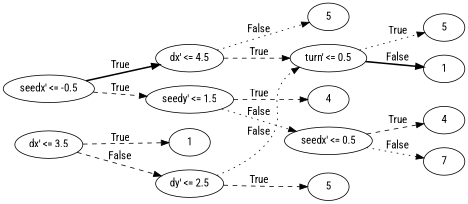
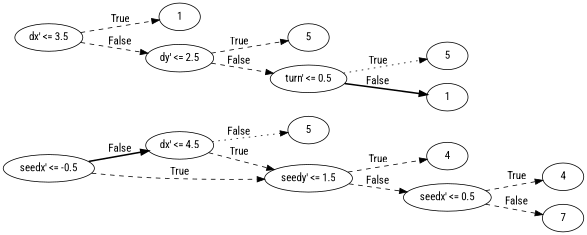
  digraph {
    fontname="Roboto Condensed"
    rankdir=LR
    node [fontname="Roboto Condensed"]
    edge [fontname="Roboto Condensed" style=dashed]
    n1 [label="seedx' <= -0.5"]
    n2 [label="dx' <= 4.5"]
    n3 [label="seedy' <= 1.5"]
    n4 [label="dx' <= 3.5"]
    n5 [label=1]
    n6 [label="dy' <= 2.5"]
    n7 [label=5]
    n8 [label=5]
    n9 [label="turn' <= 0.5"]
    n10 [label=5]
    n11 [label=1]
    n12 [label=4]
    n13 [label="seedx' <= 0.5"]
    n14 [label=4]
    n15 [label=7]
-   n1 -> n2 [label=True style=bold]
+   n1 -> n2 [label=False style=bold]
    n1 -> n3 [label=True]
-   n2 -> n9 [label=True]
+   n2 -> n3 [label=True]
    n2 -> n7 [label=False style=dotted]
    n3 -> n12 [label=True]
-   n3 -> n13 [label=False style=dotted]
+   n3 -> n13 [label=False]
    n4 -> n5 [label=True]
    n4 -> n6 [label=False]
    n6 -> n8 [label=True]
-   n6 -> n9 [label=False style=dotted]
+   n6 -> n9 [label=False]
    n9 -> n10 [label=True style=dotted]
    n9 -> n11 [label=False style=bold]
    n13 -> n14 [label=True]
-   n13 -> n15 [label=False style=dotted]
+   n13 -> n15 [label=False]
  }
